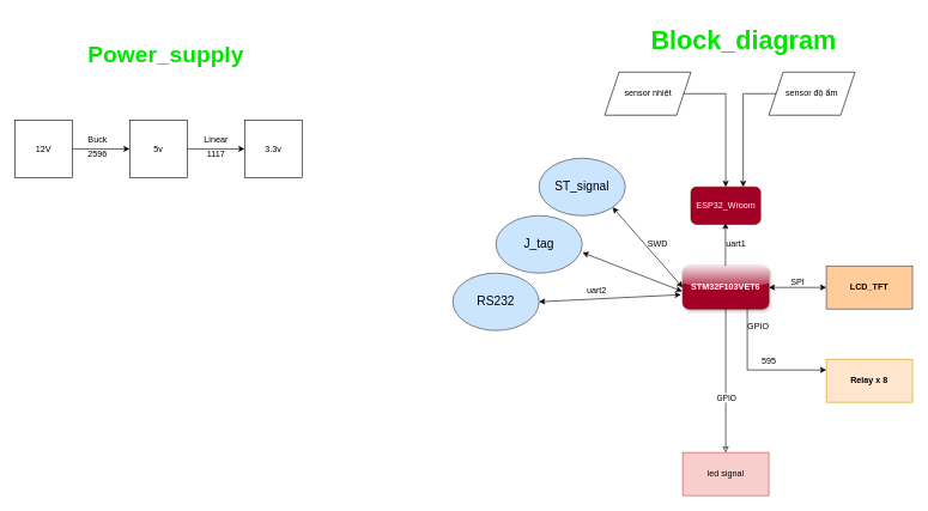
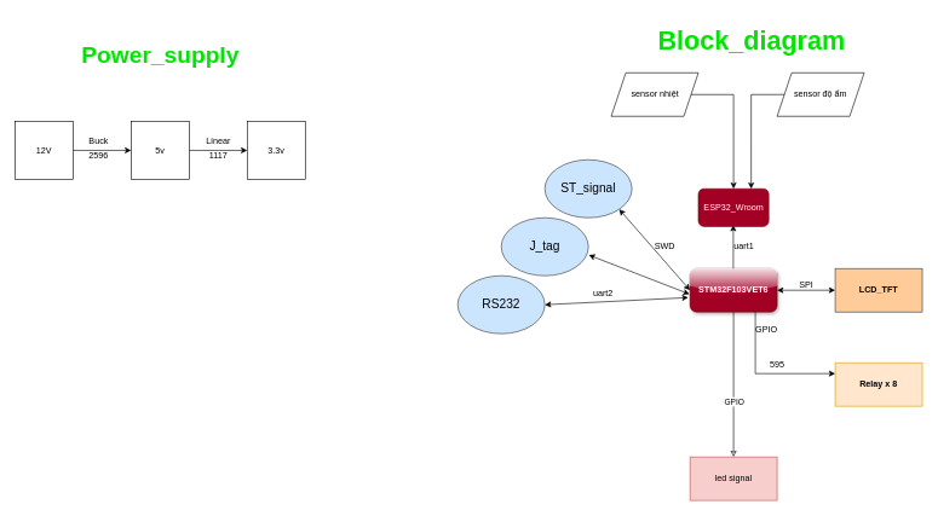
  <mxCell id="0" />
  <mxCell id="1" parent="0" />
  <mxCell id="2" value="SPI" style="text;html=1;align=center;verticalAlign=middle;resizable=0;points=[];autosize=1;strokeColor=none;fillColor=none;" parent="1" vertex="1"><mxGeometry x="1090" y="378" width="40" height="30" as="geometry" /></mxCell>
  <mxCell id="3" value="STM32F103VET6" style="rounded=1;whiteSpace=wrap;html=1;fontStyle=1;labelBackgroundColor=none;labelBorderColor=none;fillColor=#a20025;strokeColor=#6F0000;fontColor=#ffffff;glass=1;shadow=1;resizeHeight=0;" parent="1" vertex="1"><mxGeometry x="950" y="370" width="120" height="60" as="geometry" /></mxCell>
  <mxCell id="4" value="" style="endArrow=classic;html=1;rounded=0;" parent="1" edge="1"><mxGeometry width="50" height="50" relative="1" as="geometry"><mxPoint x="1009.66" y="370" as="sourcePoint" /><mxPoint x="1009.66" y="310" as="targetPoint" /></mxGeometry></mxCell>
  <mxCell id="5" value="ESP32_Wroom" style="whiteSpace=wrap;html=1;verticalAlign=middle;spacing=2;fillColor=#a20025;strokeColor=#6F0000;fontColor=#ffffff;rounded=1;" parent="1" vertex="1"><mxGeometry x="961.5" y="260" width="97" height="52" as="geometry" /></mxCell>
  <mxCell id="6" value="Relay x 8" style="whiteSpace=wrap;html=1;rounded=0;fontStyle=1;labelBackgroundColor=none;labelBorderColor=none;fillColor=#ffe6cc;strokeColor=#d79b00;" parent="1" vertex="1"><mxGeometry x="1150" y="500" width="120" height="60" as="geometry" /></mxCell>
  <mxCell id="7" value="LCD_TFT" style="whiteSpace=wrap;html=1;fillColor=#ffcc99;strokeColor=#36393d;rounded=0;fontStyle=1;labelBackgroundColor=none;labelBorderColor=none;" parent="1" vertex="1"><mxGeometry x="1150" y="370" width="120" height="60" as="geometry" /></mxCell>
  <mxCell id="8" value="Block_diagram&lt;br style=&quot;font-size: 36px;&quot;&gt;" style="text;strokeColor=none;align=center;fillColor=none;html=1;verticalAlign=middle;whiteSpace=wrap;rounded=0;fontStyle=1;fontSize=36;fontColor=#00E600;" parent="1" vertex="1"><mxGeometry x="930" y="20" width="210" height="70" as="geometry" /></mxCell>
  <mxCell id="9" value="ST_signal&lt;br style=&quot;font-size: 17px;&quot;&gt;" style="ellipse;whiteSpace=wrap;html=1;fillColor=#cce5ff;strokeColor=#36393d;fontSize=17;" parent="1" vertex="1"><mxGeometry x="750" y="220" width="120" height="80" as="geometry" /></mxCell>
  <mxCell id="10" value="J_tag&lt;br&gt;" style="ellipse;whiteSpace=wrap;html=1;fillColor=#cce5ff;strokeColor=#36393d;fontSize=17;" parent="1" vertex="1"><mxGeometry x="690" y="300" width="120" height="80" as="geometry" /></mxCell>
  <mxCell id="11" value="" style="endArrow=classic;startArrow=classic;html=1;rounded=0;exitX=1;exitY=1;exitDx=0;exitDy=0;" parent="1" source="9" edge="1"><mxGeometry width="50" height="50" relative="1" as="geometry"><mxPoint x="870" y="440" as="sourcePoint" /><mxPoint x="950" y="400" as="targetPoint" /></mxGeometry></mxCell>
  <mxCell id="12" value="" style="endArrow=classic;startArrow=classic;html=1;rounded=0;exitX=1.004;exitY=0.643;exitDx=0;exitDy=0;exitPerimeter=0;entryX=-0.006;entryY=0.589;entryDx=0;entryDy=0;entryPerimeter=0;" parent="1" source="10" target="3" edge="1"><mxGeometry width="50" height="50" relative="1" as="geometry"><mxPoint x="880" y="390" as="sourcePoint" /><mxPoint x="940" y="400" as="targetPoint" /></mxGeometry></mxCell>
  <mxCell id="13" value="RS232&lt;br&gt;" style="ellipse;whiteSpace=wrap;html=1;fillColor=#cce5ff;strokeColor=#36393d;fontSize=17;" parent="1" vertex="1"><mxGeometry x="630" y="380" width="120" height="80" as="geometry" /></mxCell>
  <mxCell id="14" value="" style="endArrow=classic;startArrow=classic;html=1;rounded=0;exitX=1;exitY=0.5;exitDx=0;exitDy=0;entryX=-0.02;entryY=0.669;entryDx=0;entryDy=0;entryPerimeter=0;" parent="1" source="13" target="3" edge="1"><mxGeometry width="50" height="50" relative="1" as="geometry"><mxPoint x="870" y="410" as="sourcePoint" /><mxPoint x="920" y="360" as="targetPoint" /></mxGeometry></mxCell>
  <mxCell id="15" value="" style="endArrow=classic;html=1;rounded=0;exitX=0.75;exitY=1;exitDx=0;exitDy=0;entryX=0;entryY=0.25;entryDx=0;entryDy=0;" parent="1" source="3" target="6" edge="1"><mxGeometry width="50" height="50" relative="1" as="geometry"><mxPoint x="1080" y="500" as="sourcePoint" /><mxPoint x="1130" y="450" as="targetPoint" /><Array as="points"><mxPoint x="1040" y="515" /></Array></mxGeometry></mxCell>
  <mxCell id="16" value="" style="edgeStyle=orthogonalEdgeStyle;rounded=0;orthogonalLoop=1;jettySize=auto;html=1;" parent="1" source="17" target="5" edge="1"><mxGeometry relative="1" as="geometry"><Array as="points"><mxPoint x="1010" y="130" /></Array></mxGeometry></mxCell>
  <mxCell id="17" value="sensor nhiệt&lt;br&gt;" style="shape=parallelogram;perimeter=parallelogramPerimeter;whiteSpace=wrap;html=1;fixedSize=1;" parent="1" vertex="1"><mxGeometry x="841.5" y="100" width="120" height="60" as="geometry" /></mxCell>
  <mxCell id="18" style="edgeStyle=orthogonalEdgeStyle;rounded=0;orthogonalLoop=1;jettySize=auto;html=1;entryX=0.75;entryY=0;entryDx=0;entryDy=0;" parent="1" source="19" target="5" edge="1"><mxGeometry relative="1" as="geometry" /></mxCell>
  <mxCell id="19" value="sensor độ ẩm" style="shape=parallelogram;perimeter=parallelogramPerimeter;whiteSpace=wrap;html=1;fixedSize=1;" parent="1" vertex="1"><mxGeometry x="1070" y="100" width="120" height="60" as="geometry" /></mxCell>
  <mxCell id="20" value="uart1&lt;br&gt;" style="text;html=1;align=center;verticalAlign=middle;resizable=0;points=[];autosize=1;strokeColor=none;fillColor=none;" parent="1" vertex="1"><mxGeometry x="999" y="325" width="50" height="30" as="geometry" /></mxCell>
  <mxCell id="21" value="SWD&lt;br&gt;" style="text;html=1;align=center;verticalAlign=middle;resizable=0;points=[];autosize=1;strokeColor=none;fillColor=none;" parent="1" vertex="1"><mxGeometry x="890" y="325" width="50" height="30" as="geometry" /></mxCell>
  <mxCell id="22" value="uart2" style="text;html=1;align=center;verticalAlign=middle;resizable=0;points=[];autosize=1;strokeColor=none;fillColor=none;rotation=0;" parent="1" vertex="1"><mxGeometry x="805" y="390" width="50" height="30" as="geometry" /></mxCell>
  <mxCell id="23" value="" style="endArrow=classic;startArrow=classic;html=1;rounded=0;entryX=0;entryY=0.5;entryDx=0;entryDy=0;exitX=1;exitY=0.5;exitDx=0;exitDy=0;" parent="1" source="3" target="7" edge="1"><mxGeometry width="50" height="50" relative="1" as="geometry"><mxPoint x="1050" y="430" as="sourcePoint" /><mxPoint x="1100" y="380" as="targetPoint" /></mxGeometry></mxCell>
  <mxCell id="24" value="595&lt;br&gt;" style="text;html=1;align=center;verticalAlign=middle;resizable=0;points=[];autosize=1;strokeColor=none;fillColor=none;" parent="1" vertex="1"><mxGeometry x="1050" y="488" width="40" height="30" as="geometry" /></mxCell>
  <mxCell id="25" value="GPIO&lt;br&gt;" style="text;html=1;align=center;verticalAlign=middle;resizable=0;points=[];autosize=1;strokeColor=none;fillColor=none;rounded=0;glass=0;shadow=0;" vertex="1" parent="1"><mxGeometry x="1030" y="440" width="50" height="30" as="geometry" /></mxCell>
  <mxCell id="26" value="" style="edgeStyle=orthogonalEdgeStyle;rounded=0;orthogonalLoop=1;jettySize=auto;html=1;endArrow=classic;endFill=0;fontFamily=Helvetica;" edge="1" parent="1" source="3" target="28"><mxGeometry relative="1" as="geometry" /></mxCell>
  <mxCell id="27" value="GPIO" style="edgeLabel;html=1;align=center;verticalAlign=middle;resizable=0;points=[];" vertex="1" connectable="0" parent="26"><mxGeometry x="0.226" relative="1" as="geometry"><mxPoint as="offset" /></mxGeometry></mxCell>
  <mxCell id="28" value="led signal&lt;br&gt;" style="whiteSpace=wrap;html=1;fillColor=#f8cecc;strokeColor=#b85450;" vertex="1" parent="1"><mxGeometry x="950" y="630" width="120" height="60" as="geometry" /></mxCell>
  <mxCell id="29" value="" style="edgeStyle=orthogonalEdgeStyle;rounded=0;orthogonalLoop=1;jettySize=auto;html=1;" edge="1" parent="1" source="30" target="32"><mxGeometry relative="1" as="geometry" /></mxCell>
  <mxCell id="30" value="12V" style="whiteSpace=wrap;html=1;aspect=fixed;" vertex="1" parent="1"><mxGeometry x="20" y="167" width="80" height="80" as="geometry" /></mxCell>
  <mxCell id="31" value="" style="edgeStyle=orthogonalEdgeStyle;rounded=0;orthogonalLoop=1;jettySize=auto;html=1;" edge="1" parent="1" source="32"><mxGeometry relative="1" as="geometry"><mxPoint x="340" y="207" as="targetPoint" /></mxGeometry></mxCell>
  <mxCell id="32" value="5v" style="whiteSpace=wrap;html=1;aspect=fixed;" vertex="1" parent="1"><mxGeometry x="180" y="167" width="80" height="80" as="geometry" /></mxCell>
  <mxCell id="33" value="3.3v" style="whiteSpace=wrap;html=1;aspect=fixed;" vertex="1" parent="1"><mxGeometry x="340" y="167" width="80" height="80" as="geometry" /></mxCell>
- <mxCell id="34" value="Power_supply&lt;br style=&quot;font-size: 32px;&quot;&gt;" style="text;html=1;align=center;verticalAlign=middle;resizable=0;points=[];autosize=1;strokeColor=none;fillColor=none;fontColor=#00E600;fontStyle=1;fontSize=32;" vertex="1" parent="1"><mxGeometry x="110" y="50" width="240" height="50" as="geometry" /></mxCell>
+ <mxCell id="34" value="Power_supply&lt;br style=&quot;font-size: 32px;&quot;&gt;" style="text;html=1;align=center;verticalAlign=middle;resizable=0;points=[];autosize=1;strokeColor=none;fillColor=none;fontColor=#00E600;fontStyle=1;fontSize=32;" vertex="1" parent="1"><mxGeometry x="100" y="50" width="240" height="50" as="geometry" /></mxCell>
  <mxCell id="35" value="2596" style="text;html=1;align=center;verticalAlign=middle;resizable=0;points=[];autosize=1;strokeColor=none;fillColor=none;" vertex="1" parent="1"><mxGeometry x="110" y="200" width="50" height="30" as="geometry" /></mxCell>
  <mxCell id="36" value="Buck" style="text;html=1;align=center;verticalAlign=middle;resizable=0;points=[];autosize=1;strokeColor=none;fillColor=none;" vertex="1" parent="1"><mxGeometry x="110" y="180" width="50" height="30" as="geometry" /></mxCell>
  <mxCell id="37" value="Linear" style="text;html=1;align=center;verticalAlign=middle;resizable=0;points=[];autosize=1;strokeColor=none;fillColor=none;" vertex="1" parent="1"><mxGeometry x="270" y="180" width="60" height="30" as="geometry" /></mxCell>
  <mxCell id="38" value="1117" style="text;html=1;align=center;verticalAlign=middle;resizable=0;points=[];autosize=1;strokeColor=none;fillColor=none;" vertex="1" parent="1"><mxGeometry x="275" y="200" width="50" height="30" as="geometry" /></mxCell>
